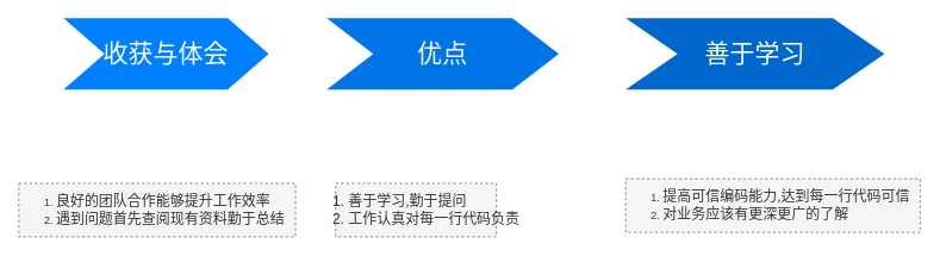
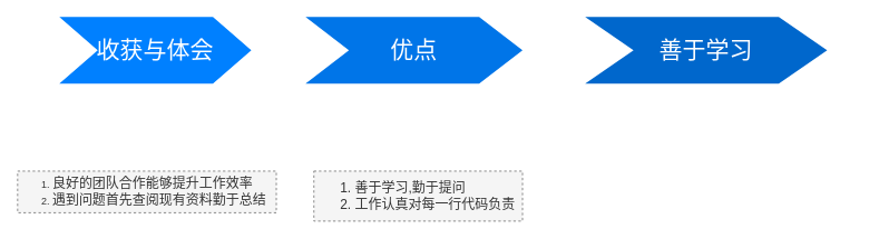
  <mxCell id="0" />
  <mxCell id="1" parent="0" />
  <mxCell id="2" value="收获与体会" style="shape=step;whiteSpace=wrap;html=1;fontSize=28;fillColor=#0080FF;fontColor=#FFFFFF;strokeColor=none;" parent="1" vertex="1"><mxGeometry x="70" y="20" width="230" height="80" as="geometry" /></mxCell>
  <mxCell id="3" value="优点" style="shape=step;whiteSpace=wrap;html=1;fontSize=28;fillColor=#0075E8;fontColor=#FFFFFF;strokeColor=none;" parent="1" vertex="1"><mxGeometry x="365" y="20" width="260" height="80" as="geometry" /></mxCell>
  <mxCell id="4" value="善于学习" style="shape=step;whiteSpace=wrap;html=1;fontSize=28;fillColor=#0067CC;fontColor=#FFFFFF;strokeColor=none;" parent="1" vertex="1"><mxGeometry x="700" y="20" width="290" height="80" as="geometry" /></mxCell>
- <mxCell id="5" value="&lt;ol&gt;&lt;li style=&quot;text-align: left ; font-size: 16px&quot;&gt;善于学习,勤于提问&lt;/li&gt;&lt;li style=&quot;font-size: 16px&quot;&gt;工作认真对每一行代码负责&lt;/li&gt;&lt;/ol&gt;" style="text;html=1;align=center;verticalAlign=middle;resizable=0;points=[];autosize=1;fillColor=#f5f5f5;strokeColor=#666666;fontColor=#333333;dashed=1;" vertex="1" parent="1"><mxGeometry x="375" y="205" width="180" height="60" as="geometry" /></mxCell>
- <mxCell id="6" value="&lt;ol&gt;&lt;li&gt;&lt;font style=&quot;font-size: 16px&quot;&gt;良好的团队合作能够提升工作效率&lt;/font&gt;&lt;/li&gt;&lt;li&gt;&lt;font style=&quot;font-size: 16px&quot;&gt;遇到问题首先查阅现有资料勤于总结&lt;/font&gt;&lt;/li&gt;&lt;/ol&gt;" style="text;html=1;align=left;verticalAlign=middle;resizable=0;points=[];autosize=1;fillColor=#f5f5f5;strokeColor=#666666;fontColor=#333333;dashed=1;" vertex="1" parent="1"><mxGeometry x="20" y="205" width="310" height="60" as="geometry" /></mxCell>
- <mxCell id="7" value="&lt;ol&gt;&lt;li&gt;&lt;span style=&quot;font-size: 16px&quot;&gt;提高可信编码能力,达到每一行代码可信&lt;/span&gt;&lt;/li&gt;&lt;li&gt;&lt;span style=&quot;font-size: 16px&quot;&gt;对业务应该有更深更广的了解&lt;/span&gt;&lt;/li&gt;&lt;/ol&gt;" style="text;html=1;align=left;verticalAlign=middle;resizable=0;points=[];autosize=1;fillColor=#f5f5f5;strokeColor=#666666;fontColor=#333333;dashed=1;" vertex="1" parent="1"><mxGeometry x="700" y="200" width="330" height="60" as="geometry" /></mxCell>
+ <mxCell id="5" value="&lt;ol&gt;&lt;li style=&quot;text-align: left ; font-size: 16px&quot;&gt;善于学习,勤于提问&lt;/li&gt;&lt;li style=&quot;font-size: 16px&quot;&gt;工作认真对每一行代码负责&lt;/li&gt;&lt;/ol&gt;" style="text;html=1;align=center;verticalAlign=middle;resizable=0;points=[];autosize=1;fillColor=#f5f5f5;strokeColor=#666666;fontColor=#333333;dashed=1;" vertex="1" parent="1"><mxGeometry x="375" y="205" width="250" height="60" as="geometry" /></mxCell>
+ <mxCell id="6" value="&lt;ol&gt;&lt;li&gt;&lt;font style=&quot;font-size: 16px&quot;&gt;良好的团队合作能够提升工作效率&lt;/font&gt;&lt;/li&gt;&lt;li&gt;&lt;font style=&quot;font-size: 16px&quot;&gt;遇到问题首先查阅现有资料勤于总结&lt;/font&gt;&lt;/li&gt;&lt;/ol&gt;" style="text;html=1;align=left;verticalAlign=middle;resizable=0;points=[];autosize=1;fillColor=#f5f5f5;strokeColor=#666666;fontColor=#333333;dashed=1;" vertex="1" parent="1"><mxGeometry x="20" y="205" width="310" height="50" as="geometry" /></mxCell>
